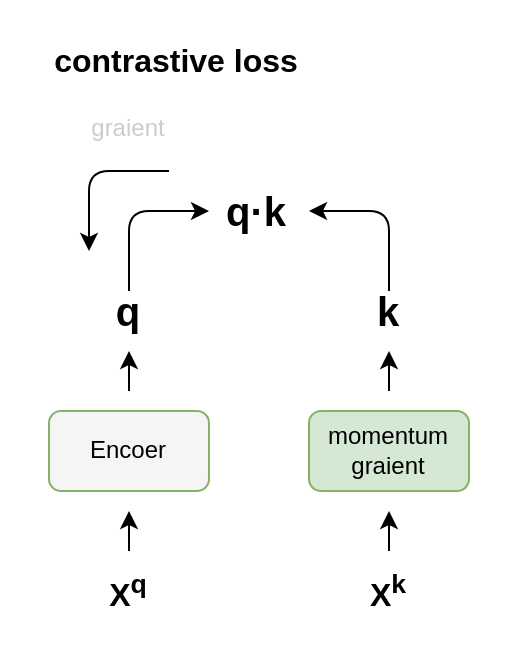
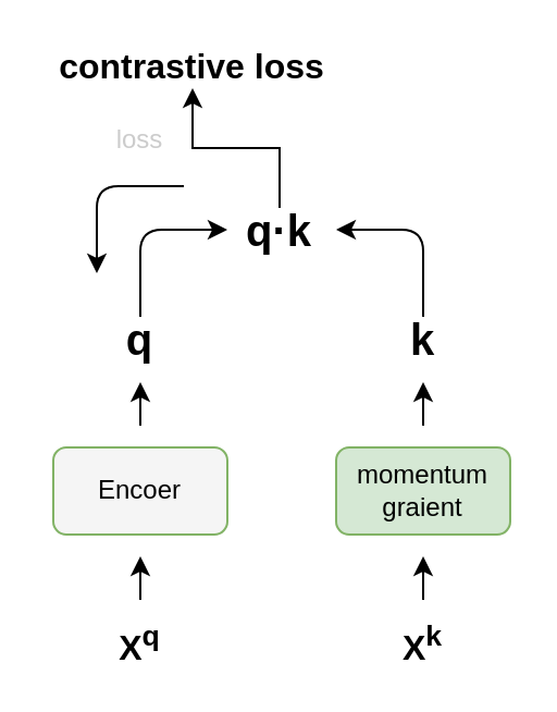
  <mxCell id="0" />
  <mxCell id="1" parent="0" />
  <mxCell id="2" value="" style="edgeStyle=orthogonalEdgeStyle;rounded=0;orthogonalLoop=1;jettySize=auto;html=1;" edge="1" parent="1"><mxGeometry relative="1" as="geometry"><mxPoint x="64" y="275" as="sourcePoint" /><mxPoint x="64" y="255" as="targetPoint" /></mxGeometry></mxCell>
  <mxCell id="3" value="&lt;font style=&quot;font-size: 16px&quot;&gt;&lt;b&gt;X&lt;sup&gt;q&lt;/sup&gt;&lt;/b&gt;&lt;/font&gt;" style="text;html=1;strokeColor=none;fillColor=none;align=center;verticalAlign=middle;whiteSpace=wrap;rounded=0;" vertex="1" parent="1"><mxGeometry x="44" y="285" width="40" height="20" as="geometry" /></mxCell>
  <mxCell id="4" value="" style="edgeStyle=orthogonalEdgeStyle;rounded=0;orthogonalLoop=1;jettySize=auto;html=1;" edge="1" parent="1"><mxGeometry relative="1" as="geometry"><mxPoint x="64" y="195" as="sourcePoint" /><mxPoint x="64" y="175" as="targetPoint" /></mxGeometry></mxCell>
  <mxCell id="5" value="Encoer" style="rounded=1;whiteSpace=wrap;html=1;fillColor=#f5f5f5;strokeColor=#82b366;" vertex="1" parent="1"><mxGeometry x="24" y="205" width="80" height="40" as="geometry" /></mxCell>
  <mxCell id="6" value="&lt;font style=&quot;font-size: 20px&quot;&gt;&lt;b&gt;q&lt;/b&gt;&lt;/font&gt;" style="text;html=1;strokeColor=none;fillColor=none;align=center;verticalAlign=middle;whiteSpace=wrap;rounded=0;" vertex="1" parent="1"><mxGeometry x="44" y="145" width="40" height="20" as="geometry" /></mxCell>
+ <mxCell id="7" value="" style="edgeStyle=orthogonalEdgeStyle;rounded=0;orthogonalLoop=1;jettySize=auto;html=1;" edge="1" parent="1" source="8" target="18"><mxGeometry relative="1" as="geometry" /></mxCell>
  <mxCell id="8" value="&lt;font style=&quot;font-size: 20px&quot;&gt;&lt;b&gt;q·k&lt;br&gt;&lt;/b&gt;&lt;/font&gt;" style="text;html=1;strokeColor=none;fillColor=none;align=center;verticalAlign=middle;whiteSpace=wrap;rounded=0;" vertex="1" parent="1"><mxGeometry x="108" y="95" width="40" height="20" as="geometry" /></mxCell>
  <mxCell id="9" value="" style="edgeStyle=segmentEdgeStyle;endArrow=classic;html=1;" edge="1" parent="1"><mxGeometry width="50" height="50" relative="1" as="geometry"><mxPoint x="84" y="85" as="sourcePoint" /><mxPoint x="44" y="125" as="targetPoint" /><Array as="points"><mxPoint x="44" y="85" /></Array></mxGeometry></mxCell>
  <mxCell id="10" value="" style="edgeStyle=segmentEdgeStyle;endArrow=classic;html=1;" edge="1" parent="1"><mxGeometry width="50" height="50" relative="1" as="geometry"><mxPoint x="64" y="145" as="sourcePoint" /><mxPoint x="104" y="105" as="targetPoint" /><Array as="points"><mxPoint x="64" y="105" /></Array></mxGeometry></mxCell>
- <mxCell id="11" value="&lt;font color=&quot;#CCCCCC&quot;&gt;graient&lt;/font&gt;" style="text;html=1;strokeColor=none;fillColor=none;align=center;verticalAlign=middle;whiteSpace=wrap;rounded=0;" vertex="1" parent="1"><mxGeometry x="44" y="54" width="40" height="20" as="geometry" /></mxCell>
+ <mxCell id="11" value="&lt;font color=&quot;#CCCCCC&quot;&gt;loss&lt;/font&gt;" style="text;html=1;strokeColor=none;fillColor=none;align=center;verticalAlign=middle;whiteSpace=wrap;rounded=0;" vertex="1" parent="1"><mxGeometry x="44" y="54" width="40" height="20" as="geometry" /></mxCell>
  <mxCell id="12" value="" style="edgeStyle=orthogonalEdgeStyle;rounded=0;orthogonalLoop=1;jettySize=auto;html=1;" edge="1" parent="1"><mxGeometry relative="1" as="geometry"><mxPoint x="194" y="275" as="sourcePoint" /><mxPoint x="194" y="255" as="targetPoint" /></mxGeometry></mxCell>
  <mxCell id="13" value="&lt;font style=&quot;font-size: 16px&quot;&gt;&lt;b&gt;X&lt;sup&gt;k&lt;/sup&gt;&lt;/b&gt;&lt;/font&gt;" style="text;html=1;strokeColor=none;fillColor=none;align=center;verticalAlign=middle;whiteSpace=wrap;rounded=0;" vertex="1" parent="1"><mxGeometry x="174" y="285" width="40" height="20" as="geometry" /></mxCell>
  <mxCell id="14" value="" style="edgeStyle=orthogonalEdgeStyle;rounded=0;orthogonalLoop=1;jettySize=auto;html=1;" edge="1" parent="1"><mxGeometry relative="1" as="geometry"><mxPoint x="194" y="195" as="sourcePoint" /><mxPoint x="194" y="175" as="targetPoint" /></mxGeometry></mxCell>
  <mxCell id="15" value="&lt;div&gt;momentum&lt;/div&gt;&lt;div&gt;graient&lt;br&gt;&lt;/div&gt;" style="rounded=1;whiteSpace=wrap;html=1;fillColor=#d5e8d4;strokeColor=#82b366;" vertex="1" parent="1"><mxGeometry x="154" y="205" width="80" height="40" as="geometry" /></mxCell>
  <mxCell id="16" value="&lt;b&gt;&lt;font style=&quot;font-size: 20px&quot;&gt;k&lt;/font&gt;&lt;/b&gt;" style="text;html=1;strokeColor=none;fillColor=none;align=center;verticalAlign=middle;whiteSpace=wrap;rounded=0;" vertex="1" parent="1"><mxGeometry x="174" y="145" width="40" height="20" as="geometry" /></mxCell>
  <mxCell id="17" value="" style="edgeStyle=segmentEdgeStyle;endArrow=classic;html=1;" edge="1" parent="1"><mxGeometry width="50" height="50" relative="1" as="geometry"><mxPoint x="194" y="145" as="sourcePoint" /><mxPoint x="154" y="105" as="targetPoint" /><Array as="points"><mxPoint x="194" y="105" /></Array></mxGeometry></mxCell>
  <mxCell id="18" value="&lt;font style=&quot;font-size: 16px&quot;&gt;&lt;b&gt;&lt;font style=&quot;font-size: 16px&quot;&gt;contrastive loss&lt;/font&gt;&lt;/b&gt;&lt;/font&gt;" style="text;html=1;strokeColor=none;fillColor=none;align=center;verticalAlign=middle;whiteSpace=wrap;rounded=0;" vertex="1" parent="1"><mxGeometry x="20" y="20" width="136" height="20" as="geometry" /></mxCell>
